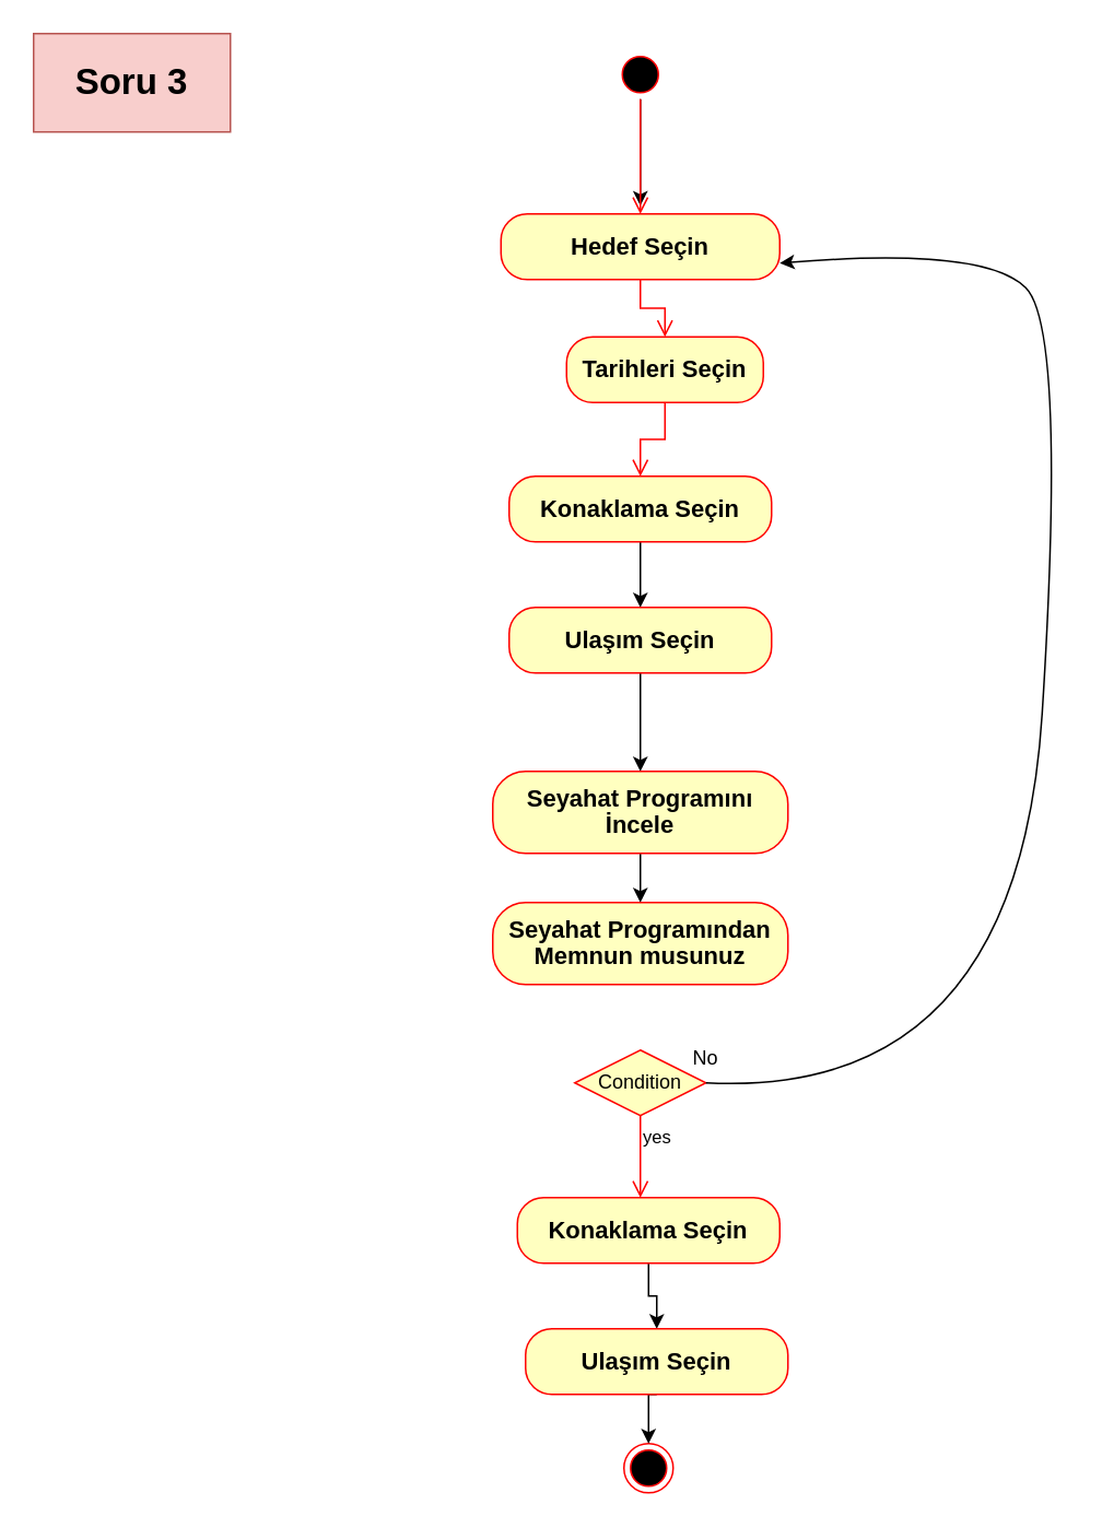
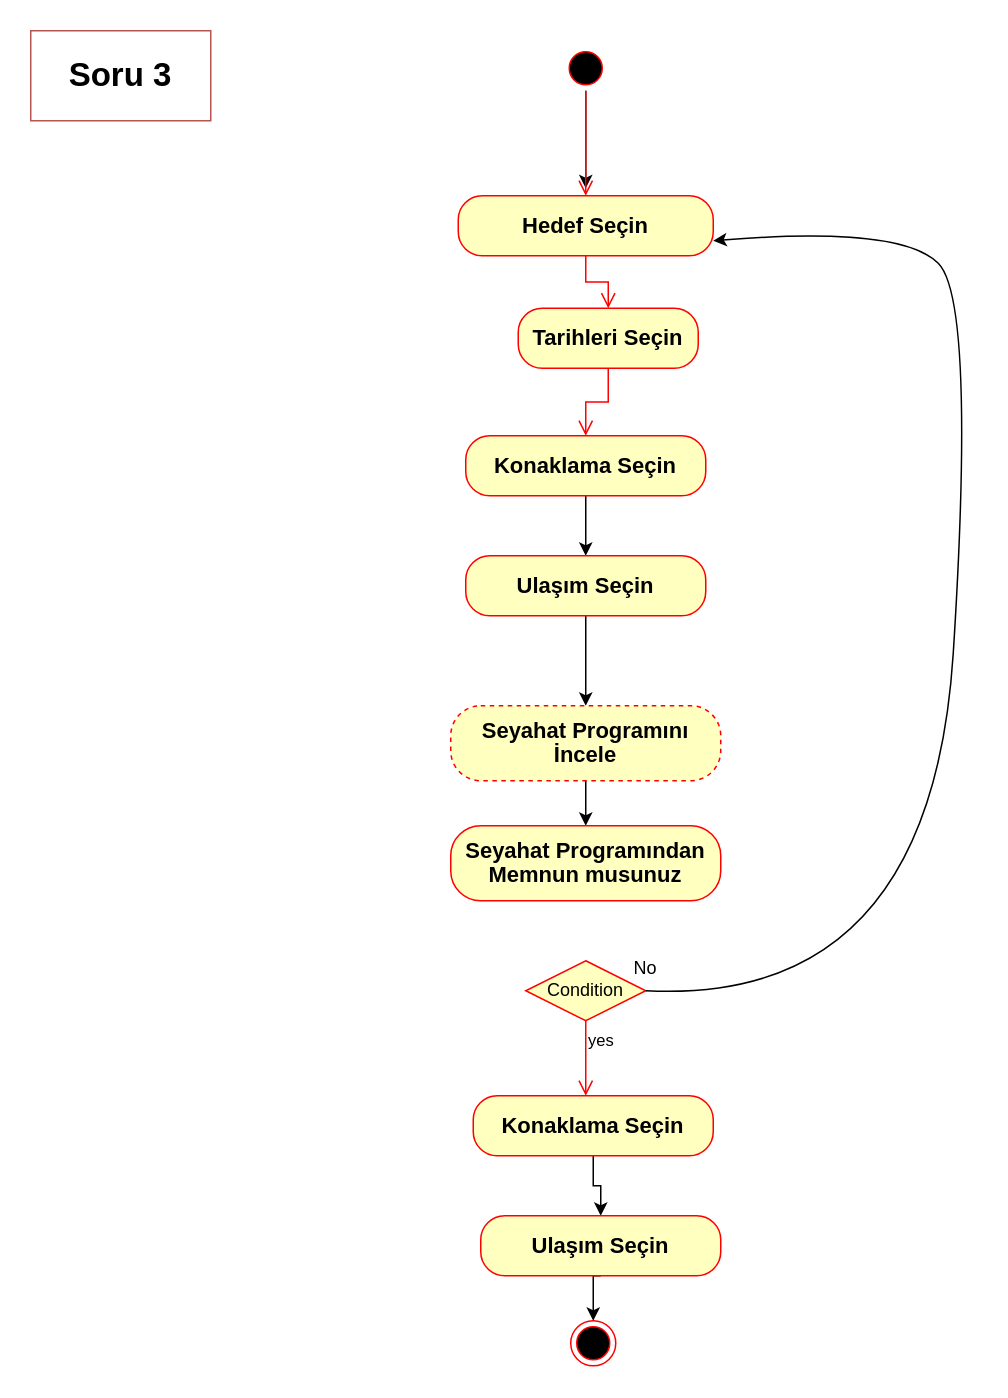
  <mxCell id="0" />
  <mxCell id="1" parent="0" />
- <mxCell id="2" value="&lt;b&gt;&lt;font style=&quot;font-size: 22px;&quot;&gt;Soru 3&lt;/font&gt;&lt;/b&gt;" style="rounded=0;whiteSpace=wrap;html=1;fillColor=#f8cecc;strokeColor=#b85450;" vertex="1" parent="1"><mxGeometry x="20" y="20" width="120" height="60" as="geometry" /></mxCell>
+ <mxCell id="2" value="&lt;b&gt;&lt;font style=&quot;font-size: 22px;&quot;&gt;Soru 3&lt;/font&gt;&lt;/b&gt;" style="rounded=0;whiteSpace=wrap;html=1;fillColor=#ffffff;strokeColor=#b85450;" vertex="1" parent="1"><mxGeometry x="20" y="20" width="120" height="60" as="geometry" /></mxCell>
  <mxCell id="3" value="" style="ellipse;html=1;shape=endState;fillColor=#000000;strokeColor=#ff0000;" vertex="1" parent="1"><mxGeometry x="380" y="880" width="30" height="30" as="geometry" /></mxCell>
  <mxCell id="4" value="" style="edgeStyle=orthogonalEdgeStyle;rounded=0;orthogonalLoop=1;jettySize=auto;html=1;" edge="1" parent="1" source="5"><mxGeometry relative="1" as="geometry"><mxPoint x="390" y="125" as="targetPoint" /></mxGeometry></mxCell>
  <mxCell id="5" value="" style="ellipse;html=1;shape=startState;fillColor=#000000;strokeColor=#ff0000;" vertex="1" parent="1"><mxGeometry x="375" y="30" width="30" height="30" as="geometry" /></mxCell>
  <mxCell id="6" value="" style="edgeStyle=orthogonalEdgeStyle;html=1;verticalAlign=bottom;endArrow=open;endSize=8;strokeColor=#ff0000;rounded=0;" edge="1" parent="1" source="5" target="7"><mxGeometry relative="1" as="geometry"><mxPoint x="390" y="120" as="targetPoint" /></mxGeometry></mxCell>
  <mxCell id="7" value="&lt;b&gt;&lt;span style=&quot;font-size:11.0pt;line-height:107%;&lt;br/&gt;font-family:&amp;quot;Calibri&amp;quot;,sans-serif;mso-ascii-theme-font:minor-latin;mso-fareast-font-family:&lt;br/&gt;Calibri;mso-fareast-theme-font:minor-latin;mso-hansi-theme-font:minor-latin;&lt;br/&gt;mso-bidi-font-family:Arial;mso-bidi-theme-font:minor-bidi;mso-ansi-language:&lt;br/&gt;TR;mso-fareast-language:EN-US;mso-bidi-language:AR-SA&quot;&gt;Hedef Seçin&lt;/span&gt;&lt;/b&gt;" style="rounded=1;whiteSpace=wrap;html=1;arcSize=40;fontColor=#000000;fillColor=#ffffc0;strokeColor=#ff0000;" vertex="1" parent="1"><mxGeometry x="305" y="130" width="170" height="40" as="geometry" /></mxCell>
  <mxCell id="8" value="" style="edgeStyle=orthogonalEdgeStyle;html=1;verticalAlign=bottom;endArrow=open;endSize=8;strokeColor=#ff0000;rounded=0;" edge="1" parent="1" source="7" target="9"><mxGeometry relative="1" as="geometry"><mxPoint x="390" y="230" as="targetPoint" /></mxGeometry></mxCell>
  <mxCell id="9" value="&lt;b&gt;&lt;span style=&quot;font-size:11.0pt;line-height:107%;&lt;br/&gt;font-family:&amp;quot;Calibri&amp;quot;,sans-serif;mso-ascii-theme-font:minor-latin;mso-fareast-font-family:&lt;br/&gt;Calibri;mso-fareast-theme-font:minor-latin;mso-hansi-theme-font:minor-latin;&lt;br/&gt;mso-bidi-font-family:Arial;mso-bidi-theme-font:minor-bidi;mso-ansi-language:&lt;br/&gt;TR;mso-fareast-language:EN-US;mso-bidi-language:AR-SA&quot;&gt;Tarihleri Seçin&lt;/span&gt;&lt;/b&gt;" style="rounded=1;whiteSpace=wrap;html=1;arcSize=40;fontColor=#000000;fillColor=#ffffc0;strokeColor=#ff0000;" vertex="1" parent="1"><mxGeometry x="345" y="205" width="120" height="40" as="geometry" /></mxCell>
  <mxCell id="10" value="" style="edgeStyle=orthogonalEdgeStyle;html=1;verticalAlign=bottom;endArrow=open;endSize=8;strokeColor=#ff0000;rounded=0;entryX=0.5;entryY=0;entryDx=0;entryDy=0;" edge="1" parent="1" source="9" target="12"><mxGeometry relative="1" as="geometry"><mxPoint x="390" y="330" as="targetPoint" /></mxGeometry></mxCell>
  <mxCell id="11" style="edgeStyle=orthogonalEdgeStyle;rounded=0;orthogonalLoop=1;jettySize=auto;html=1;exitX=0.5;exitY=1;exitDx=0;exitDy=0;entryX=0.5;entryY=0;entryDx=0;entryDy=0;" edge="1" parent="1" source="12" target="14"><mxGeometry relative="1" as="geometry" /></mxCell>
  <mxCell id="12" value="&lt;b&gt;&lt;span style=&quot;font-size:11.0pt;line-height:107%;&lt;br/&gt;font-family:&amp;quot;Calibri&amp;quot;,sans-serif;mso-ascii-theme-font:minor-latin;mso-fareast-font-family:&lt;br/&gt;Calibri;mso-fareast-theme-font:minor-latin;mso-hansi-theme-font:minor-latin;&lt;br/&gt;mso-bidi-font-family:Arial;mso-bidi-theme-font:minor-bidi;mso-ansi-language:&lt;br/&gt;TR;mso-fareast-language:EN-US;mso-bidi-language:AR-SA&quot;&gt;Konaklama Seçin&lt;/span&gt;&lt;/b&gt;" style="rounded=1;whiteSpace=wrap;html=1;arcSize=40;fontColor=#000000;fillColor=#ffffc0;strokeColor=#ff0000;" vertex="1" parent="1"><mxGeometry x="310" y="290" width="160" height="40" as="geometry" /></mxCell>
  <mxCell id="13" value="" style="edgeStyle=orthogonalEdgeStyle;rounded=0;orthogonalLoop=1;jettySize=auto;html=1;" edge="1" parent="1" source="14" target="16"><mxGeometry relative="1" as="geometry" /></mxCell>
  <mxCell id="14" value="&lt;b&gt;&lt;span style=&quot;font-size:11.0pt;line-height:107%;&lt;br/&gt;font-family:&amp;quot;Calibri&amp;quot;,sans-serif;mso-ascii-theme-font:minor-latin;mso-fareast-font-family:&lt;br/&gt;Calibri;mso-fareast-theme-font:minor-latin;mso-hansi-theme-font:minor-latin;&lt;br/&gt;mso-bidi-font-family:Arial;mso-bidi-theme-font:minor-bidi;mso-ansi-language:&lt;br/&gt;TR;mso-fareast-language:EN-US;mso-bidi-language:AR-SA&quot;&gt;Ulaşım Seçin&lt;/span&gt;&lt;/b&gt;" style="rounded=1;whiteSpace=wrap;html=1;arcSize=40;fontColor=#000000;fillColor=#ffffc0;strokeColor=#ff0000;" vertex="1" parent="1"><mxGeometry x="310" y="370" width="160" height="40" as="geometry" /></mxCell>
  <mxCell id="15" value="" style="edgeStyle=orthogonalEdgeStyle;rounded=0;orthogonalLoop=1;jettySize=auto;html=1;" edge="1" parent="1" source="16" target="17"><mxGeometry relative="1" as="geometry" /></mxCell>
- <mxCell id="16" value="&lt;b&gt;&lt;span style=&quot;font-size:11.0pt;line-height:107%;&lt;br/&gt;font-family:&amp;quot;Calibri&amp;quot;,sans-serif;mso-ascii-theme-font:minor-latin;mso-fareast-font-family:&lt;br/&gt;Calibri;mso-fareast-theme-font:minor-latin;mso-hansi-theme-font:minor-latin;&lt;br/&gt;mso-bidi-font-family:Arial;mso-bidi-theme-font:minor-bidi;mso-ansi-language:&lt;br/&gt;TR;mso-fareast-language:EN-US;mso-bidi-language:AR-SA&quot;&gt;Seyahat Programını&lt;br/&gt;İncele&lt;/span&gt;&lt;/b&gt;" style="whiteSpace=wrap;html=1;fillColor=#ffffc0;strokeColor=#ff0000;fontColor=#000000;rounded=1;arcSize=40;" vertex="1" parent="1"><mxGeometry x="300" y="470" width="180" height="50" as="geometry" /></mxCell>
+ <mxCell id="16" value="&lt;b&gt;&lt;span style=&quot;font-size:11.0pt;line-height:107%;&lt;br/&gt;font-family:&amp;quot;Calibri&amp;quot;,sans-serif;mso-ascii-theme-font:minor-latin;mso-fareast-font-family:&lt;br/&gt;Calibri;mso-fareast-theme-font:minor-latin;mso-hansi-theme-font:minor-latin;&lt;br/&gt;mso-bidi-font-family:Arial;mso-bidi-theme-font:minor-bidi;mso-ansi-language:&lt;br/&gt;TR;mso-fareast-language:EN-US;mso-bidi-language:AR-SA&quot;&gt;Seyahat Programını&lt;br/&gt;İncele&lt;/span&gt;&lt;/b&gt;" style="whiteSpace=wrap;html=1;fillColor=#ffffc0;strokeColor=#ff0000;fontColor=#000000;rounded=1;arcSize=40;dashed=1;" vertex="1" parent="1"><mxGeometry x="300" y="470" width="180" height="50" as="geometry" /></mxCell>
  <mxCell id="17" value="&lt;b&gt;&lt;span style=&quot;font-size:11.0pt;line-height:107%;&lt;br/&gt;font-family:&amp;quot;Calibri&amp;quot;,sans-serif;mso-ascii-theme-font:minor-latin;mso-fareast-font-family:&lt;br/&gt;Calibri;mso-fareast-theme-font:minor-latin;mso-hansi-theme-font:minor-latin;&lt;br/&gt;mso-bidi-font-family:Arial;mso-bidi-theme-font:minor-bidi;mso-ansi-language:&lt;br/&gt;TR;mso-fareast-language:EN-US;mso-bidi-language:AR-SA&quot;&gt;Seyahat Programından&lt;br/&gt;Memnun musunuz&lt;/span&gt;&lt;/b&gt;" style="whiteSpace=wrap;html=1;fillColor=#ffffc0;strokeColor=#ff0000;fontColor=#000000;rounded=1;arcSize=40;" vertex="1" parent="1"><mxGeometry x="300" y="550" width="180" height="50" as="geometry" /></mxCell>
  <mxCell id="18" value="Condition" style="rhombus;whiteSpace=wrap;html=1;fontColor=#000000;fillColor=#ffffc0;strokeColor=#ff0000;" vertex="1" parent="1"><mxGeometry x="350" y="640" width="80" height="40" as="geometry" /></mxCell>
  <mxCell id="19" value="yes" style="edgeStyle=orthogonalEdgeStyle;html=1;align=left;verticalAlign=top;endArrow=open;endSize=8;strokeColor=#ff0000;rounded=0;" edge="1" source="18" parent="1"><mxGeometry x="-1" relative="1" as="geometry"><mxPoint x="390" y="730" as="targetPoint" /></mxGeometry></mxCell>
  <mxCell id="20" value="" style="curved=1;endArrow=classic;html=1;rounded=0;entryX=1;entryY=0.75;entryDx=0;entryDy=0;exitX=1;exitY=0.5;exitDx=0;exitDy=0;" edge="1" parent="1" source="18" target="7"><mxGeometry width="50" height="50" relative="1" as="geometry"><mxPoint x="620" y="700" as="sourcePoint" /><mxPoint x="650" y="150" as="targetPoint" /><Array as="points"><mxPoint x="620" y="670" /><mxPoint x="650" y="200" /><mxPoint x="600" y="150" /></Array></mxGeometry></mxCell>
  <mxCell id="21" value="No" style="text;html=1;align=center;verticalAlign=middle;whiteSpace=wrap;rounded=0;" vertex="1" parent="1"><mxGeometry x="400" y="630" width="60" height="30" as="geometry" /></mxCell>
  <mxCell id="22" style="edgeStyle=orthogonalEdgeStyle;rounded=0;orthogonalLoop=1;jettySize=auto;html=1;exitX=0.5;exitY=1;exitDx=0;exitDy=0;entryX=0.5;entryY=0;entryDx=0;entryDy=0;" edge="1" parent="1" source="23" target="25"><mxGeometry relative="1" as="geometry" /></mxCell>
  <mxCell id="23" value="&lt;b&gt;&lt;span style=&quot;font-size:11.0pt;line-height:107%;&lt;br/&gt;font-family:&amp;quot;Calibri&amp;quot;,sans-serif;mso-ascii-theme-font:minor-latin;mso-fareast-font-family:&lt;br/&gt;Calibri;mso-fareast-theme-font:minor-latin;mso-hansi-theme-font:minor-latin;&lt;br/&gt;mso-bidi-font-family:Arial;mso-bidi-theme-font:minor-bidi;mso-ansi-language:&lt;br/&gt;TR;mso-fareast-language:EN-US;mso-bidi-language:AR-SA&quot;&gt;Konaklama Seçin&lt;/span&gt;&lt;/b&gt;" style="rounded=1;whiteSpace=wrap;html=1;arcSize=40;fontColor=#000000;fillColor=#ffffc0;strokeColor=#ff0000;" vertex="1" parent="1"><mxGeometry x="315" y="730" width="160" height="40" as="geometry" /></mxCell>
  <mxCell id="24" style="edgeStyle=orthogonalEdgeStyle;rounded=0;orthogonalLoop=1;jettySize=auto;html=1;exitX=0.5;exitY=1;exitDx=0;exitDy=0;entryX=0.5;entryY=0;entryDx=0;entryDy=0;" edge="1" parent="1" source="25" target="3"><mxGeometry relative="1" as="geometry" /></mxCell>
  <mxCell id="25" value="&lt;b&gt;&lt;span style=&quot;font-size:11.0pt;line-height:107%;&lt;br/&gt;font-family:&amp;quot;Calibri&amp;quot;,sans-serif;mso-ascii-theme-font:minor-latin;mso-fareast-font-family:&lt;br/&gt;Calibri;mso-fareast-theme-font:minor-latin;mso-hansi-theme-font:minor-latin;&lt;br/&gt;mso-bidi-font-family:Arial;mso-bidi-theme-font:minor-bidi;mso-ansi-language:&lt;br/&gt;TR;mso-fareast-language:EN-US;mso-bidi-language:AR-SA&quot;&gt;Ulaşım Seçin&lt;/span&gt;&lt;/b&gt;" style="rounded=1;whiteSpace=wrap;html=1;arcSize=40;fontColor=#000000;fillColor=#ffffc0;strokeColor=#ff0000;" vertex="1" parent="1"><mxGeometry x="320" y="810" width="160" height="40" as="geometry" /></mxCell>
